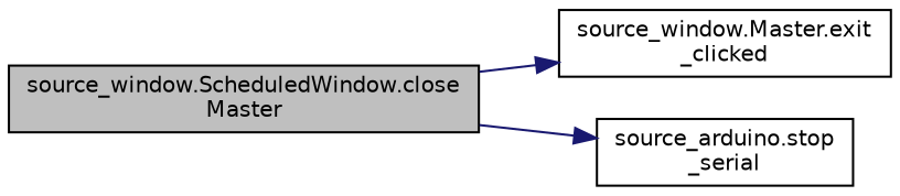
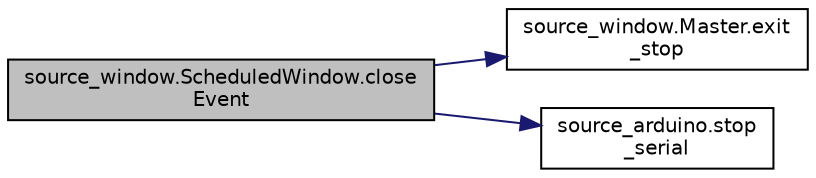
  digraph {
    rankdir=LR
    node [color=black fillcolor=white fontname=Helvetica fontsize=10 shape=record style=filled]
    edge [color=midnightblue fontname=Helvetica fontsize=10 labelfontname=Helvetica labelfontsize=10 style=solid]
-   n1 [fillcolor=grey75 fontcolor=black height=0.2 label="source_window.ScheduledWindow.close\lMaster" width=0.4]
-   n2 [height=0.2 label="source_window.Master.exit\l_clicked" width=0.4]
+   n1 [fillcolor=grey75 fontcolor=black height=0.2 label="source_window.ScheduledWindow.close\lEvent" width=0.4]
+   n2 [height=0.2 label="source_window.Master.exit\l_stop" width=0.4]
    n3 [height=0.2 label="source_arduino.stop\l_serial" width=0.4]
    n1 -> n2
    n1 -> n3
  }
